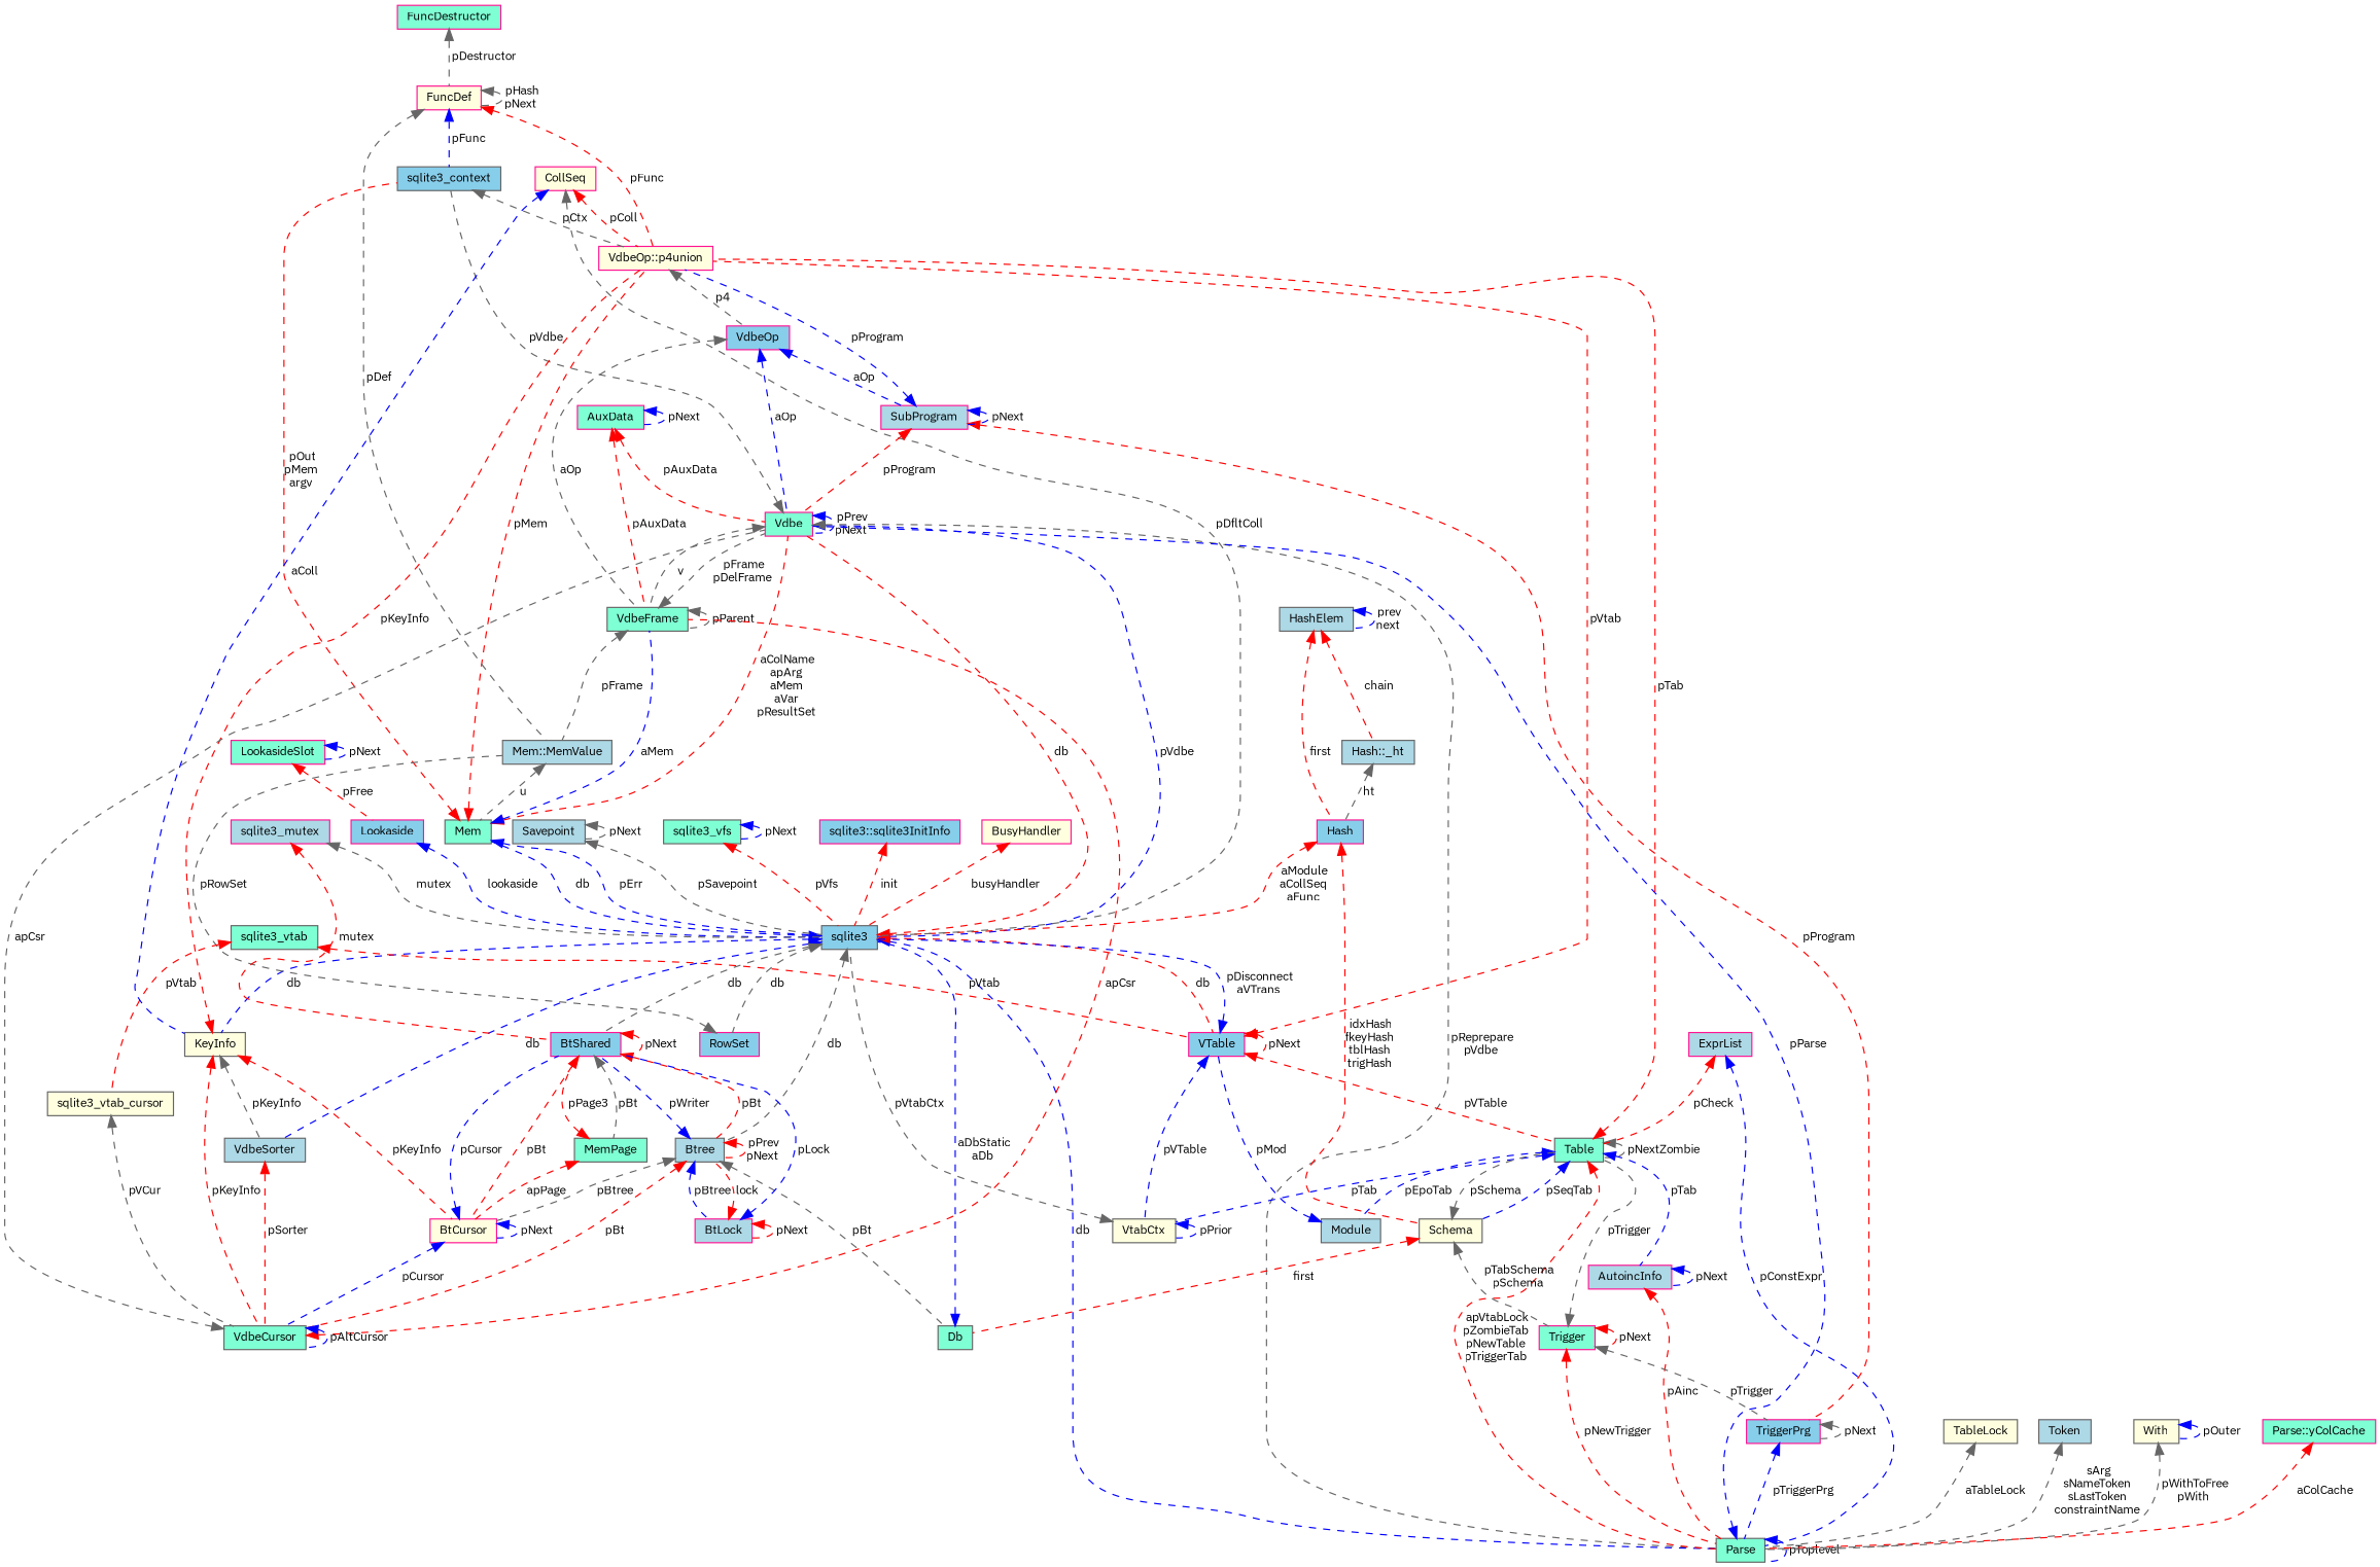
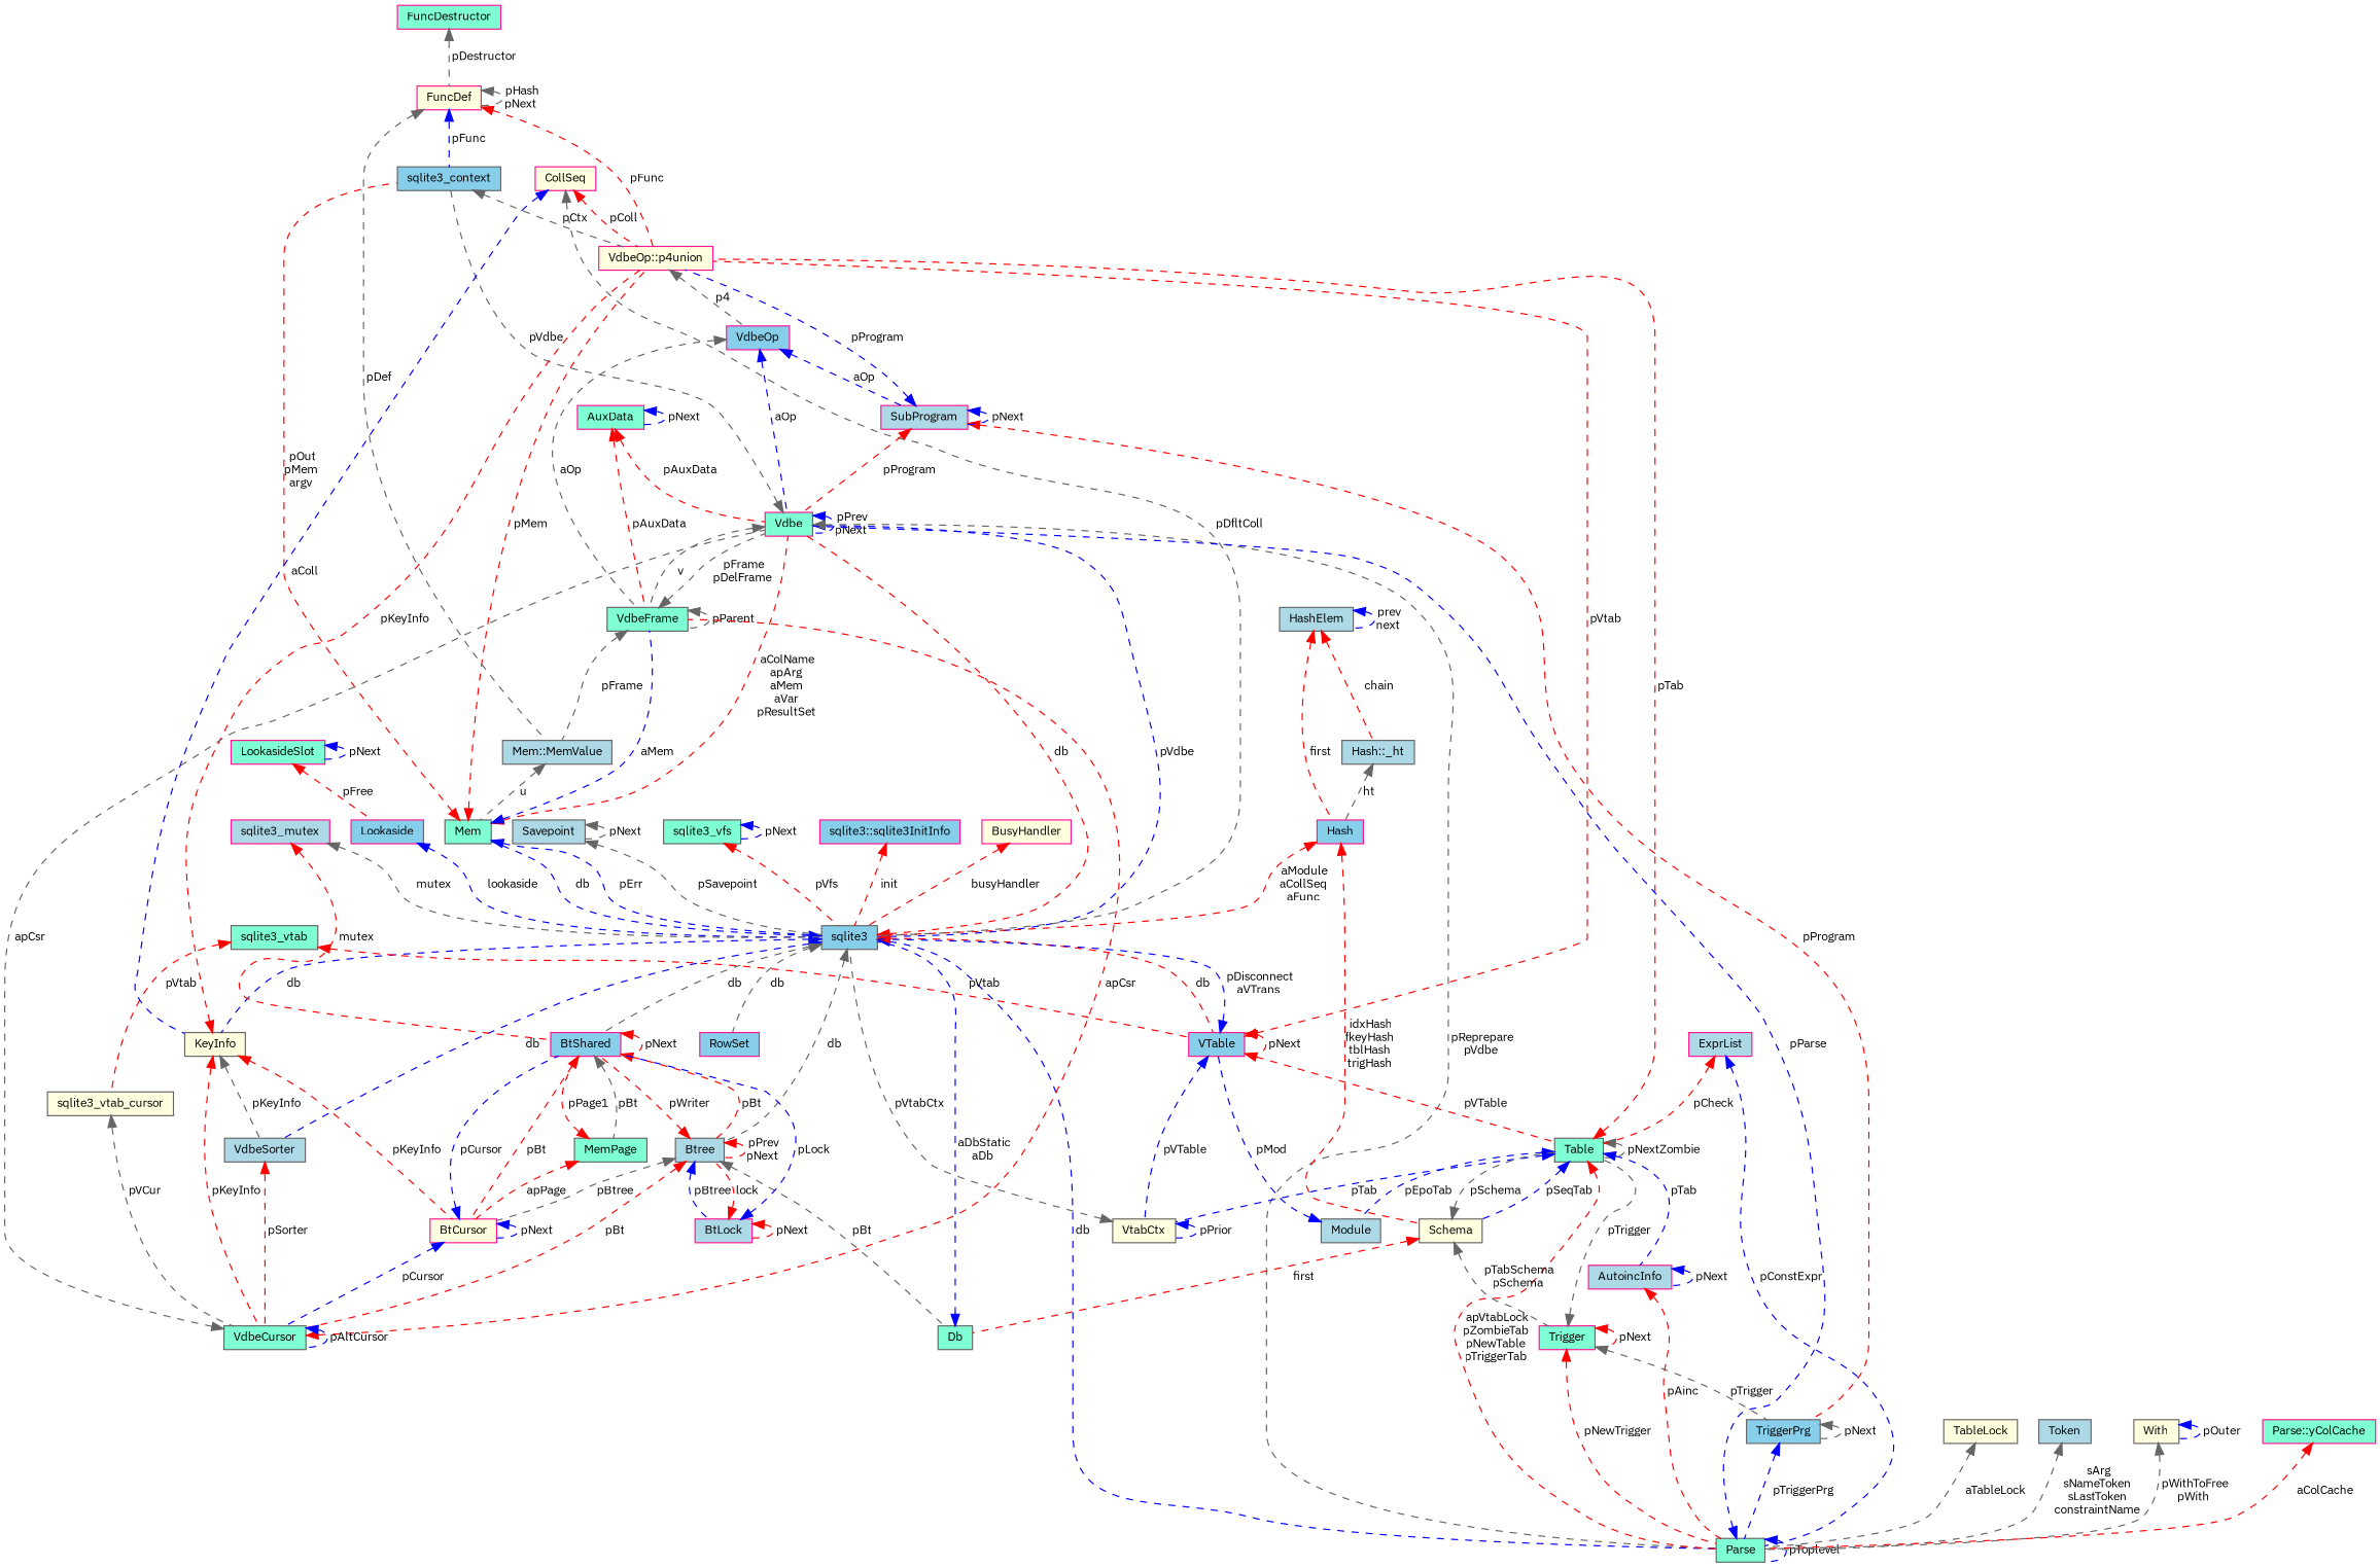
  digraph {
    fontname="IBM Plex Sans"
    node [color=gray40 fillcolor=aquamarine fontname="IBM Plex Sans" fontsize=10 shape=record style=filled]
    edge [color=red dir=back fontname="IBM Plex Sans" fontsize=10 labelfontname=Helvetica labelfontsize=10 style=dashed]
    n1 [fillcolor=skyblue fontcolor=black height=0.2 label=sqlite3_context width=0.4]
    n2 [color=deeppink fillcolor=lightyellow height=0.2 label="VdbeOp::p4union" width=0.4]
    n3 [color=deeppink fillcolor=skyblue height=0.2 label=VdbeOp width=0.4]
    n4 [color=deeppink height=0.2 label=Vdbe width=0.4]
    n5 [height=0.2 label=VdbeFrame width=0.4]
    n6 [fillcolor=skyblue height=0.2 label=sqlite3 width=0.4]
    n7 [height=0.2 label=Parse width=0.4]
    n8 [fillcolor=lightblue height=0.2 label="Mem::MemValue" width=0.4]
    n9 [height=0.2 label=Mem width=0.4]
    n10 [color=deeppink fillcolor=skyblue height=0.2 label=BtShared width=0.4]
    n11 [fillcolor=lightblue height=0.2 label=Btree width=0.4]
    n12 [color=deeppink fillcolor=skyblue height=0.2 label=VTable width=0.4]
    n13 [fillcolor=lightyellow height=0.2 label=KeyInfo width=0.4]
    n14 [fillcolor=lightblue height=0.2 label=VdbeSorter width=0.4]
    n15 [color=deeppink fillcolor=skyblue height=0.2 label=RowSet width=0.4]
    n16 [color=deeppink height=0.2 label=AuxData width=0.4]
    n17 [height=0.2 label=VdbeCursor width=0.4]
    n18 [color=deeppink fillcolor=lightyellow height=0.2 label=BtCursor width=0.4]
    n19 [height=0.2 label=MemPage width=0.4]
    n20 [height=0.2 label=Db width=0.4]
    n21 [color=deeppink fillcolor=lightblue height=0.2 label=BtLock width=0.4]
    n22 [fillcolor=lightyellow height=0.2 label=VtabCtx width=0.4]
    n23 [height=0.2 label=Table width=0.4]
    n24 [fillcolor=lightblue height=0.2 label=Savepoint width=0.4]
    n25 [color=deeppink fillcolor=skyblue height=0.2 label=Lookaside width=0.4]
    n26 [color=deeppink height=0.2 label=LookasideSlot width=0.4]
    n27 [color=deeppink fillcolor=lightblue height=0.2 label=sqlite3_mutex width=0.4]
    n28 [height=0.2 label=sqlite3_vfs width=0.4]
    n29 [color=deeppink fillcolor=skyblue height=0.2 label="sqlite3::sqlite3InitInfo" width=0.4]
    n30 [color=deeppink fillcolor=lightyellow height=0.2 label=BusyHandler width=0.4]
    n31 [fillcolor=lightblue height=0.2 label=Module width=0.4]
    n32 [fillcolor=lightyellow height=0.2 label=Schema width=0.4]
    n33 [color=deeppink fillcolor=lightblue height=0.2 label=AutoincInfo width=0.4]
    n34 [color=deeppink height=0.2 label=Trigger width=0.4]
-   n35 [color=deeppink fillcolor=skyblue height=0.2 label=TriggerPrg width=0.4]
+   n35 [fillcolor=skyblue height=0.2 label=TriggerPrg width=0.4]
    n36 [color=deeppink fillcolor=skyblue height=0.2 label=Hash width=0.4]
    n37 [fillcolor=lightblue height=0.2 label="Hash::_ht" width=0.4]
    n38 [fillcolor=lightblue height=0.2 label=HashElem width=0.4]
    n39 [color=deeppink fillcolor=lightblue height=0.2 label=ExprList width=0.4]
    n40 [height=0.2 label=sqlite3_vtab width=0.4]
    n41 [fillcolor=lightyellow height=0.2 label=sqlite3_vtab_cursor width=0.4]
    n42 [color=deeppink fillcolor=lightyellow height=0.2 label=CollSeq width=0.4]
    n43 [color=deeppink fillcolor=lightblue height=0.2 label=SubProgram width=0.4]
    n44 [color=deeppink fillcolor=lightyellow height=0.2 label=FuncDef width=0.4]
    n45 [color=deeppink height=0.2 label=FuncDestructor width=0.4]
    n46 [fillcolor=lightyellow height=0.2 label=TableLock width=0.4]
    n47 [fillcolor=lightblue height=0.2 label=Token width=0.4]
    n48 [fillcolor=lightyellow height=0.2 label=With width=0.4]
    n49 [color=deeppink height=0.2 label="Parse::yColCache" width=0.4]
    n1 -> n2 [color=gray40 label=" pCtx"]
    n2 -> n3 [color=gray40 label=" p4"]
    n3 -> n4 [color=blue label=" aOp"]
    n3 -> n5 [color=gray40 label=" aOp"]
    n3 -> n43 [color=blue label=" aOp"]
    n4 -> n1 [color=gray40 label=" pVdbe"]
    n4 -> n4 [color=blue label=" pPrev\npNext"]
    n4 -> n5 [color=gray40 label=" v"]
    n4 -> n6 [color=blue label=" pVdbe"]
    n4 -> n7 [color=gray40 label=" pReprepare\npVdbe"]
    n5 -> n4 [color=gray40 label=" pFrame\npDelFrame"]
    n5 -> n5 [color=gray40 label=" pParent"]
    n5 -> n8 [color=gray40 label=" pFrame"]
    n6 -> n4 [label=" db"]
    n6 -> n7 [color=blue label=" db"]
    n6 -> n9 [color=blue label=" db"]
    n6 -> n10 [color=gray40 label=" db"]
    n6 -> n11 [color=gray40 label=" db"]
    n6 -> n12 [label=" db"]
    n6 -> n13 [color=blue label=" db"]
    n6 -> n14 [color=blue label=" db"]
    n6 -> n15 [color=gray40 label=" db"]
    n7 -> n4 [color=blue label=" pParse"]
    n7 -> n7 [color=blue label=" pToplevel"]
    n8 -> n9 [color=gray40 label=" u"]
    n9 -> n1 [label=" pOut\npMem\nargv"]
    n9 -> n2 [label=" pMem"]
    n9 -> n4 [label=" aColName\napArg\naMem\naVar\npResultSet"]
    n9 -> n5 [color=blue label=" aMem"]
    n9 -> n6 [color=blue label=" pErr"]
    n10 -> n10 [label=" pNext"]
    n10 -> n11 [label=" pBt"]
    n10 -> n18 [label=" pBt"]
    n10 -> n19 [color=gray40 label=" pBt"]
-   n11 -> n10 [color=blue label=" pWriter"]
+   n11 -> n10 [label=" pWriter"]
    n11 -> n11 [label=" pPrev\npNext"]
    n11 -> n17 [label=" pBt"]
    n11 -> n18 [color=gray40 label=" pBtree"]
    n11 -> n20 [color=gray40 label=" pBt"]
    n11 -> n21 [color=blue label=" pBtree"]
    n12 -> n2 [label=" pVtab"]
    n12 -> n6 [color=blue label=" pDisconnect\naVTrans"]
    n12 -> n12 [label=" pNext"]
    n12 -> n22 [color=blue label=" pVTable"]
    n12 -> n23 [label=" pVTable"]
    n13 -> n2 [label=" pKeyInfo"]
    n13 -> n14 [color=gray40 label=" pKeyInfo"]
    n13 -> n17 [label=" pKeyInfo"]
    n13 -> n18 [label=" pKeyInfo"]
    n14 -> n17 [label=" pSorter"]
-   n15 -> n8 [color=gray40 label=" pRowSet"]
    n16 -> n4 [label=" pAuxData"]
    n16 -> n5 [label=" pAuxData"]
    n16 -> n16 [color=blue label=" pNext"]
    n17 -> n4 [color=gray40 label=" apCsr"]
    n17 -> n5 [label=" apCsr"]
    n17 -> n17 [color=blue label=" pAltCursor"]
    n18 -> n10 [color=blue label=" pCursor"]
    n18 -> n17 [color=blue label=" pCursor"]
    n18 -> n18 [color=blue label=" pNext"]
-   n19 -> n10 [label=" pPage3"]
+   n19 -> n10 [label=" pPage1"]
    n19 -> n18 [label=" apPage"]
    n20 -> n6 [color=blue label=" aDbStatic\naDb"]
    n21 -> n10 [color=blue label=" pLock"]
    n21 -> n11 [label=" lock"]
    n21 -> n21 [label=" pNext"]
    n22 -> n6 [color=gray40 label=" pVtabCtx"]
    n22 -> n22 [color=blue label=" pPrior"]
    n23 -> n2 [label=" pTab"]
    n23 -> n7 [label=" apVtabLock\npZombieTab\npNewTable\npTriggerTab"]
    n23 -> n22 [color=blue label=" pTab"]
    n23 -> n23 [color=gray40 label=" pNextZombie"]
    n23 -> n31 [color=blue label=" pEpoTab"]
    n23 -> n32 [color=blue label=" pSeqTab"]
    n23 -> n33 [color=blue label=" pTab"]
    n24 -> n6 [color=gray40 label=" pSavepoint"]
    n24 -> n24 [color=gray40 label=" pNext"]
    n25 -> n6 [color=blue label=" lookaside"]
    n26 -> n25 [label=" pFree"]
    n26 -> n26 [color=blue label=" pNext"]
    n27 -> n6 [color=gray40 label=" mutex"]
    n27 -> n10 [label=" mutex"]
    n28 -> n6 [label=" pVfs"]
    n28 -> n28 [color=blue label=" pNext"]
    n29 -> n6 [label=" init"]
    n30 -> n6 [label=" busyHandler"]
    n31 -> n12 [color=blue label=" pMod"]
    n32 -> n20 [label=" first"]
    n32 -> n23 [color=gray40 label=" pSchema"]
    n32 -> n34 [color=gray40 label=" pTabSchema\npSchema"]
    n33 -> n7 [label=" pAinc"]
    n33 -> n33 [color=blue label=" pNext"]
    n34 -> n7 [label=" pNewTrigger"]
    n34 -> n23 [color=gray40 label=" pTrigger"]
    n34 -> n34 [label=" pNext"]
    n34 -> n35 [color=gray40 label=" pTrigger"]
    n35 -> n7 [color=blue label=" pTriggerPrg"]
    n35 -> n35 [color=gray40 label=" pNext"]
    n36 -> n6 [label=" aModule\naCollSeq\naFunc"]
    n36 -> n32 [label=" idxHash\nfkeyHash\ntblHash\ntrigHash"]
    n37 -> n36 [color=gray40 label=" ht"]
    n38 -> n36 [label=" first"]
    n38 -> n37 [label=" chain"]
    n38 -> n38 [color=blue label=" prev\nnext"]
    n39 -> n7 [color=blue label=" pConstExpr"]
    n39 -> n23 [label=" pCheck"]
    n40 -> n12 [label=" pVtab"]
    n40 -> n41 [label=" pVtab"]
    n41 -> n17 [color=gray40 label=" pVCur"]
    n42 -> n2 [label=" pColl"]
    n42 -> n6 [color=gray40 label=" pDfltColl"]
    n42 -> n13 [color=blue label=" aColl"]
    n43 -> n2 [color=blue label=" pProgram"]
    n43 -> n4 [label=" pProgram"]
    n43 -> n35 [label=" pProgram"]
    n43 -> n43 [color=blue label=" pNext"]
    n44 -> n1 [color=blue label=" pFunc"]
    n44 -> n2 [label=" pFunc"]
    n44 -> n8 [color=gray40 label=" pDef"]
    n44 -> n44 [color=gray40 label=" pHash\npNext"]
    n45 -> n44 [color=gray40 label=" pDestructor"]
    n46 -> n7 [color=gray40 label=" aTableLock"]
    n47 -> n7 [color=gray40 label=" sArg\nsNameToken\nsLastToken\nconstraintName"]
    n48 -> n7 [color=gray40 label=" pWithToFree\npWith"]
    n48 -> n48 [color=blue label=" pOuter"]
    n49 -> n7 [label=" aColCache"]
  }
